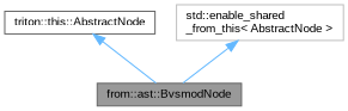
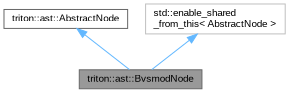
  digraph {
    fontname="Liberation Sans"
    node [color=gray40 fillcolor=white fontname="Liberation Sans" fontsize=10 shape=box style=filled]
    edge [color=steelblue1 dir=back fontname="Liberation Sans" fontsize=10 labelfontname=Helvetica labelfontsize=10 style=solid]
-   n1 [fillcolor=grey60 fontcolor=black height=0.2 label="from::ast::BvsmodNode" width=0.4]
-   n2 [height=0.2 label="triton::this::AbstractNode" width=0.4]
+   n1 [fillcolor=grey60 fontcolor=black height=0.2 label="triton::ast::BvsmodNode" width=0.4]
+   n2 [height=0.2 label="triton::ast::AbstractNode" width=0.4]
    n3 [color=grey75 height=0.2 label="std::enable_shared\l_from_this\< AbstractNode \>" width=0.4]
    n2 -> n1
    n3 -> n1
  }
